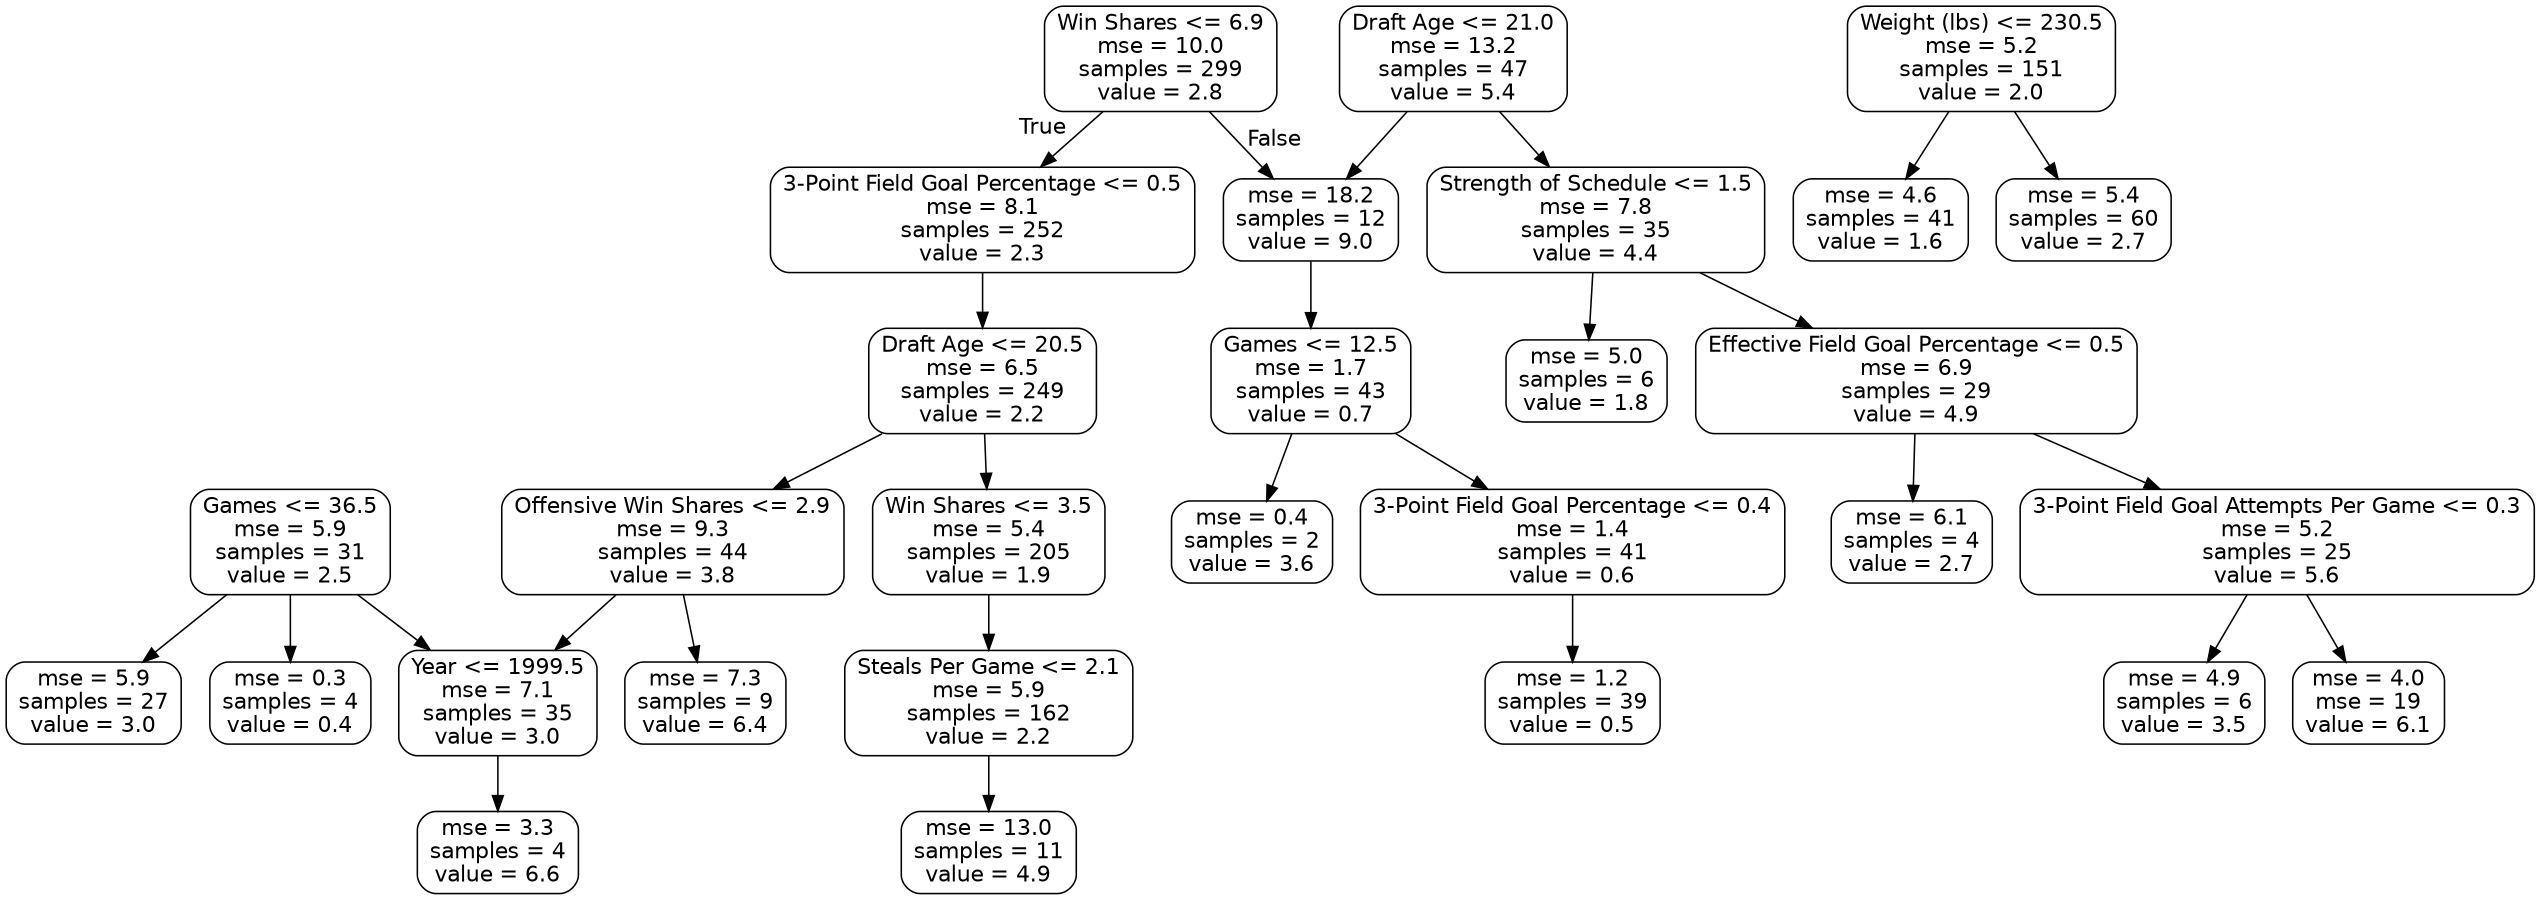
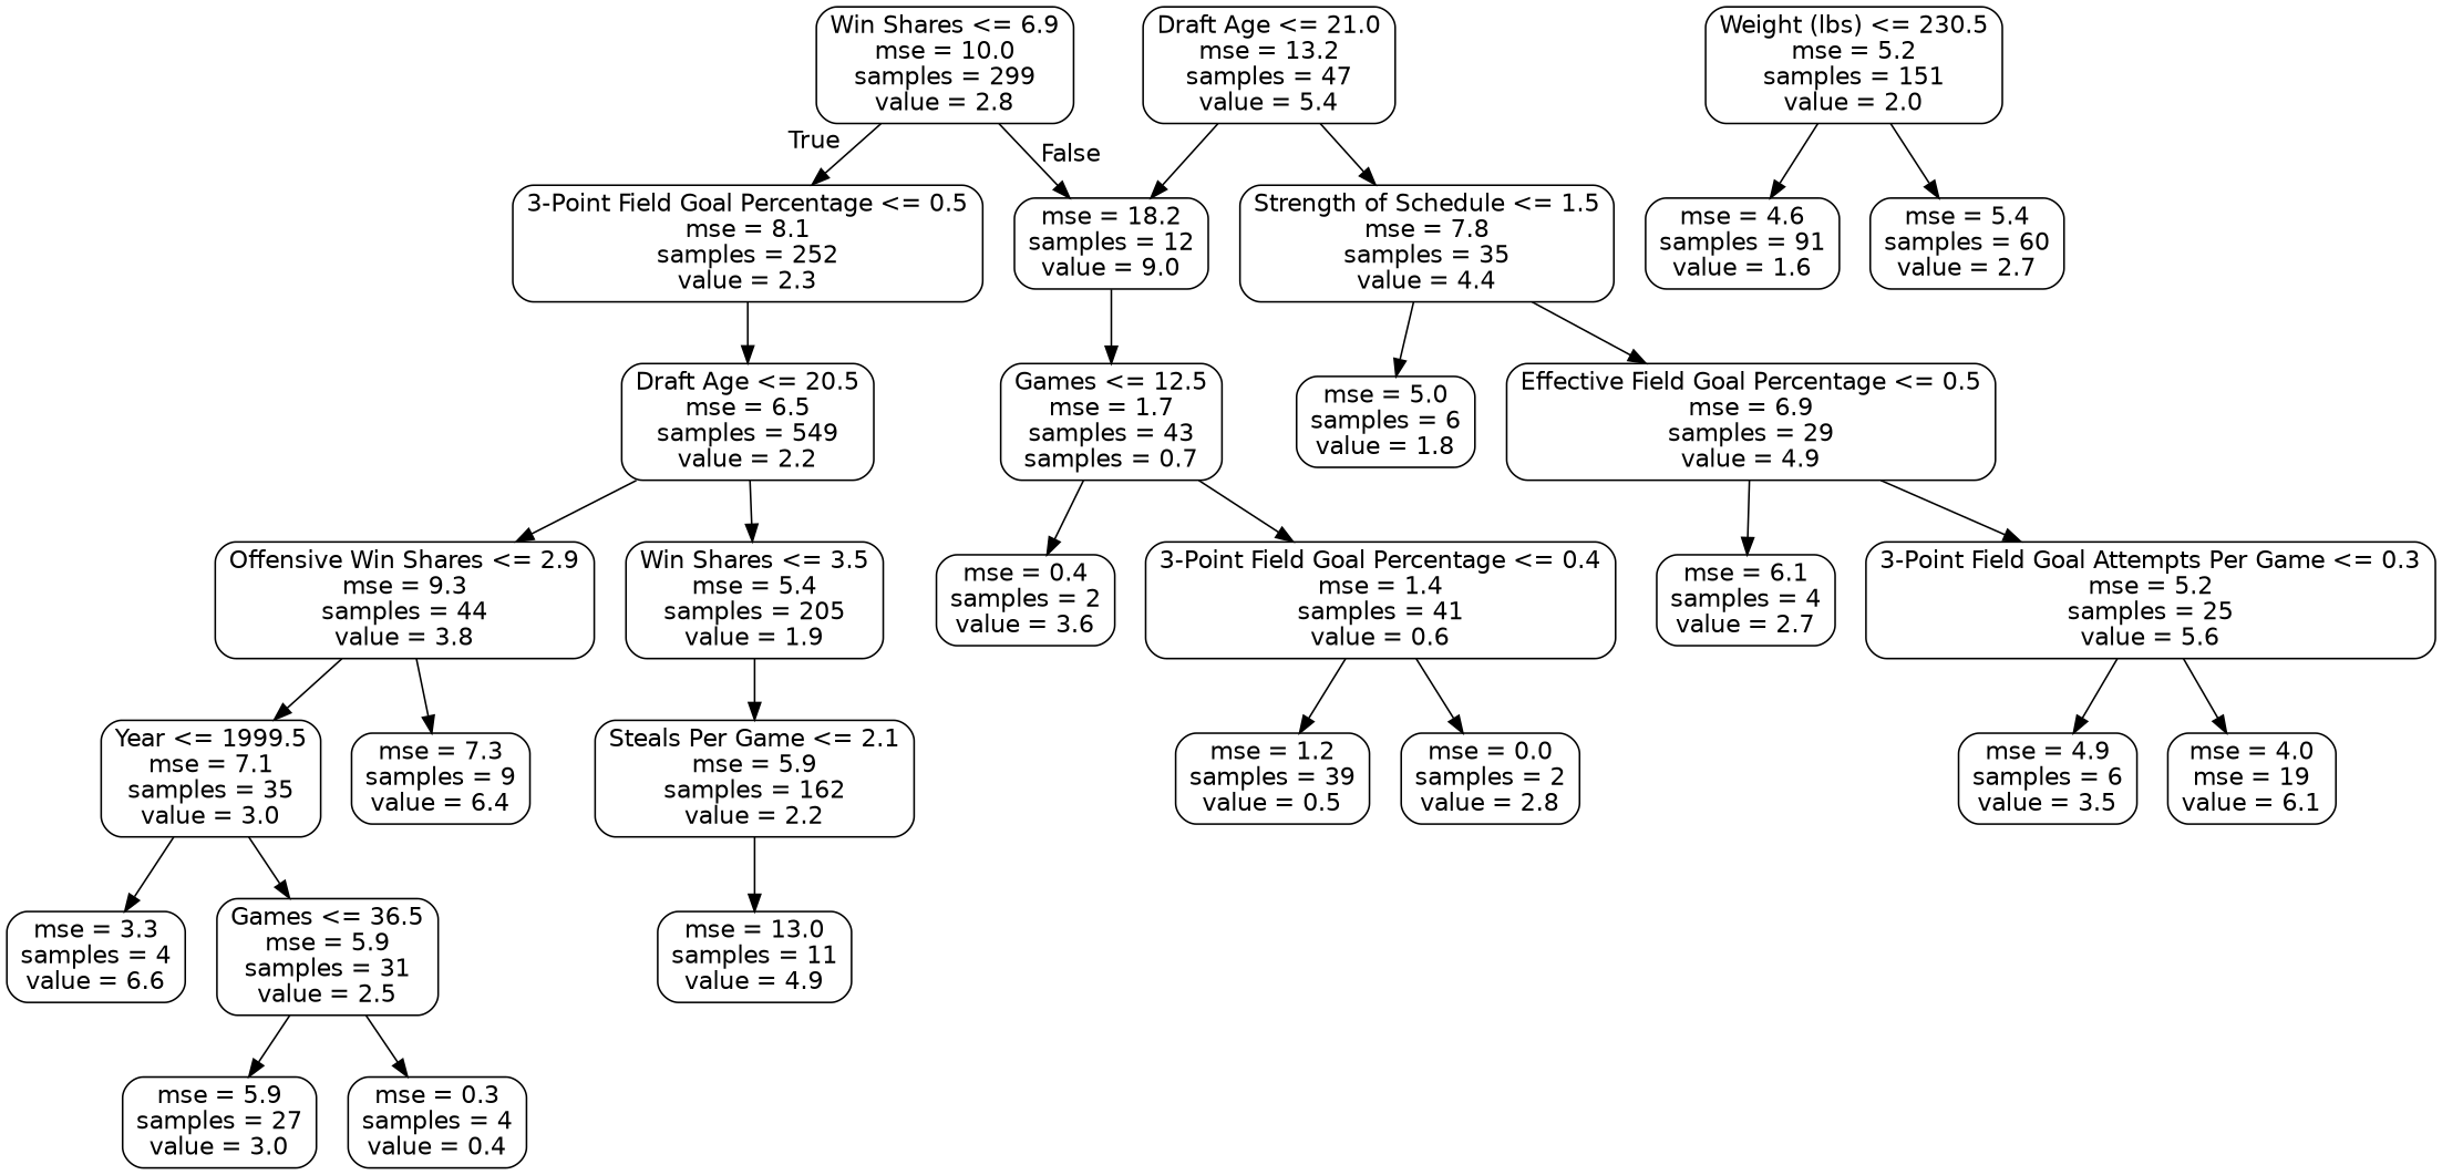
  digraph {
    node [color=black fontname=helvetica shape=box style=rounded]
    edge [fontname=helvetica]
    n1 [label="Win Shares <= 6.9\nmse = 10.0\nsamples = 299\nvalue = 2.8"]
    n2 [label="3-Point Field Goal Percentage <= 0.5\nmse = 8.1\nsamples = 252\nvalue = 2.3"]
    n3 [label="mse = 18.2\nsamples = 12\nvalue = 9.0"]
-   n4 [label="Draft Age <= 20.5\nmse = 6.5\nsamples = 249\nvalue = 2.2"]
+   n4 [label="Draft Age <= 20.5\nmse = 6.5\nsamples = 549\nvalue = 2.2"]
    n5 [label="Draft Age <= 21.0\nmse = 13.2\nsamples = 47\nvalue = 5.4"]
    n6 [label="Strength of Schedule <= 1.5\nmse = 7.8\nsamples = 35\nvalue = 4.4"]
    n7 [label="Offensive Win Shares <= 2.9\nmse = 9.3\nsamples = 44\nvalue = 3.8"]
    n8 [label="Win Shares <= 3.5\nmse = 5.4\nsamples = 205\nvalue = 1.9"]
    n9 [label="Year <= 1999.5\nmse = 7.1\nsamples = 35\nvalue = 3.0"]
    n10 [label="mse = 7.3\nsamples = 9\nvalue = 6.4"]
    n11 [label="Steals Per Game <= 2.1\nmse = 5.9\nsamples = 162\nvalue = 2.2"]
    n12 [label="mse = 3.3\nsamples = 4\nvalue = 6.6"]
    n13 [label="Games <= 36.5\nmse = 5.9\nsamples = 31\nvalue = 2.5"]
    n14 [label="mse = 5.9\nsamples = 27\nvalue = 3.0"]
    n15 [label="mse = 0.3\nsamples = 4\nvalue = 0.4"]
-   n16 [label="Games <= 12.5\nmse = 1.7\nsamples = 43\nvalue = 0.7"]
+   n16 [label="Games <= 12.5\nmse = 1.7\nsamples = 43\nsamples = 0.7"]
    n17 [label="mse = 0.4\nsamples = 2\nvalue = 3.6"]
    n18 [label="3-Point Field Goal Percentage <= 0.4\nmse = 1.4\nsamples = 41\nvalue = 0.6"]
    n19 [label="mse = 13.0\nsamples = 11\nvalue = 4.9"]
    n20 [label="mse = 1.2\nsamples = 39\nvalue = 0.5"]
+   n21 [label="mse = 0.0\nsamples = 2\nvalue = 2.8"]
    n22 [label="Weight (lbs) <= 230.5\nmse = 5.2\nsamples = 151\nvalue = 2.0"]
-   n23 [label="mse = 4.6\nsamples = 41\nvalue = 1.6"]
+   n23 [label="mse = 4.6\nsamples = 91\nvalue = 1.6"]
    n24 [label="mse = 5.4\nsamples = 60\nvalue = 2.7"]
    n25 [label="mse = 5.0\nsamples = 6\nvalue = 1.8"]
    n26 [label="Effective Field Goal Percentage <= 0.5\nmse = 6.9\nsamples = 29\nvalue = 4.9"]
    n27 [label="mse = 6.1\nsamples = 4\nvalue = 2.7"]
    n28 [label="3-Point Field Goal Attempts Per Game <= 0.3\nmse = 5.2\nsamples = 25\nvalue = 5.6"]
    n29 [label="mse = 4.9\nsamples = 6\nvalue = 3.5"]
    n30 [label="mse = 4.0\nmse = 19\nvalue = 6.1"]
    n1 -> n2 [headlabel=True labelangle=45 labeldistance=2.5]
    n1 -> n3 [headlabel=False labelangle=-45 labeldistance=2.5]
    n2 -> n4
    n3 -> n16
    n4 -> n7
    n4 -> n8
    n5 -> n3
    n5 -> n6
    n6 -> n25
    n6 -> n26
    n7 -> n9
    n7 -> n10
    n8 -> n11
    n9 -> n12
-   n13 -> n9
+   n9 -> n13
    n11 -> n19
    n13 -> n14
    n13 -> n15
    n16 -> n17
    n16 -> n18
    n18 -> n20
+   n18 -> n21
    n22 -> n23
    n22 -> n24
    n26 -> n27
    n26 -> n28
    n28 -> n29
    n28 -> n30
  }
